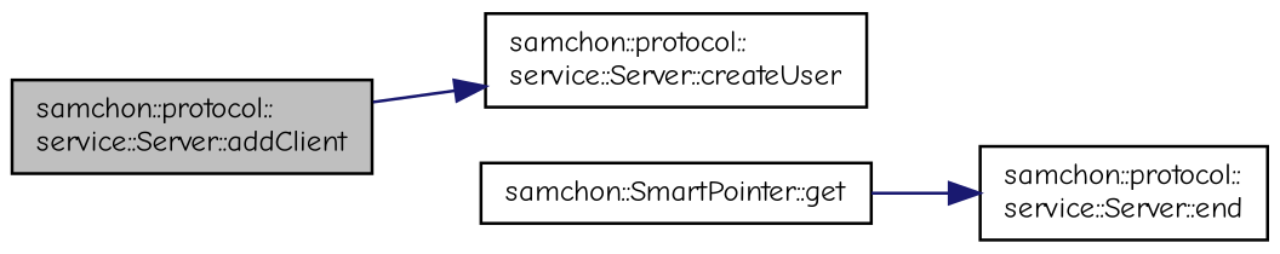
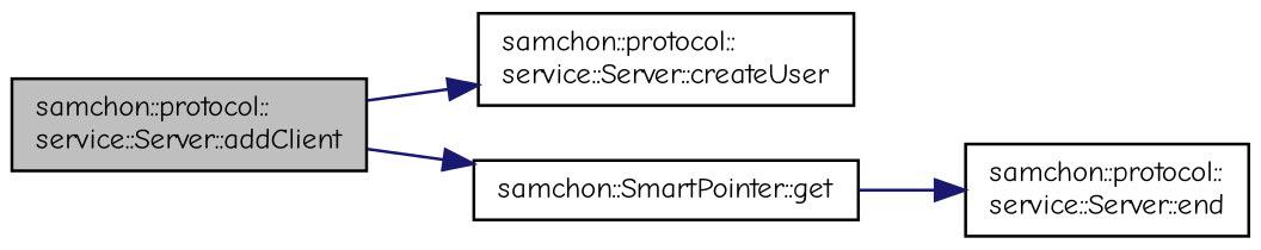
  digraph {
    fontname="Comic Neue"
    rankdir=LR
    node [color=black fillcolor=white fontname="Comic Neue" fontsize=10 shape=record style=filled]
    edge [color=midnightblue fontname="Comic Neue" fontsize=10 labelfontname=Helvetica labelfontsize=10 style=solid]
    n1 [fillcolor=grey75 fontcolor=black height=0.2 label="samchon::protocol::\lservice::Server::addClient" width=0.4]
    n2 [height=0.2 label="samchon::protocol::\lservice::Server::createUser" width=0.4]
    n3 [height=0.2 label="samchon::SmartPointer::get" width=0.4]
    n4 [height=0.2 label="samchon::protocol::\lservice::Server::end" width=0.4]
    n1 -> n2
+   n1 -> n3
    n3 -> n4
  }
